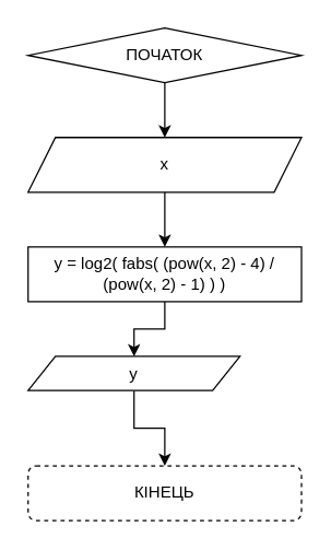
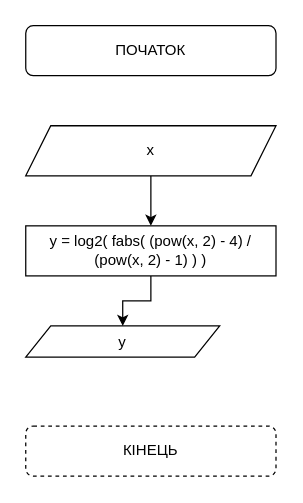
  <mxCell id="0" />
  <mxCell id="1" parent="0" />
- <mxCell id="2" value="" style="edgeStyle=orthogonalEdgeStyle;rounded=0;orthogonalLoop=1;jettySize=auto;html=1;" parent="1" source="3" target="5" edge="1"><mxGeometry relative="1" as="geometry" /></mxCell>
- <mxCell id="3" value="ПОЧАТОК" style="rhombus;whiteSpace=wrap;html=1;" parent="1" vertex="1"><mxGeometry x="20" y="20" width="200" height="40" as="geometry" /></mxCell>
+ <mxCell id="3" value="ПОЧАТОК" style="rounded=1;whiteSpace=wrap;html=1;" parent="1" vertex="1"><mxGeometry x="20" y="20" width="200" height="40" as="geometry" /></mxCell>
  <mxCell id="4" value="" style="edgeStyle=orthogonalEdgeStyle;rounded=0;orthogonalLoop=1;jettySize=auto;html=1;" parent="1" source="5" target="7" edge="1"><mxGeometry relative="1" as="geometry" /></mxCell>
  <mxCell id="5" value="x" style="shape=parallelogram;perimeter=parallelogramPerimeter;whiteSpace=wrap;html=1;fixedSize=1;" parent="1" vertex="1"><mxGeometry x="20" y="100" width="200" height="40" as="geometry" /></mxCell>
  <mxCell id="6" value="" style="edgeStyle=orthogonalEdgeStyle;rounded=0;orthogonalLoop=1;jettySize=auto;html=1;" parent="1" source="7" target="9" edge="1"><mxGeometry relative="1" as="geometry" /></mxCell>
  <mxCell id="7" value="y = log2( fabs( (pow(x, 2) - 4) / (pow(x, 2) - 1) ) )" style="rounded=0;whiteSpace=wrap;html=1;" parent="1" vertex="1"><mxGeometry x="20" y="180" width="200" height="40" as="geometry" /></mxCell>
- <mxCell id="8" value="" style="edgeStyle=orthogonalEdgeStyle;rounded=0;orthogonalLoop=1;jettySize=auto;html=1;" parent="1" source="9" target="10" edge="1"><mxGeometry relative="1" as="geometry" /></mxCell>
  <mxCell id="9" value="y" style="shape=parallelogram;perimeter=parallelogramPerimeter;whiteSpace=wrap;html=1;fixedSize=1;" parent="1" vertex="1"><mxGeometry x="20" y="260" width="155" height="25" as="geometry" /></mxCell>
  <mxCell id="10" value="КІНЕЦЬ" style="rounded=1;whiteSpace=wrap;html=1;dashed=1;" parent="1" vertex="1"><mxGeometry x="20" y="340" width="200" height="40" as="geometry" /></mxCell>
